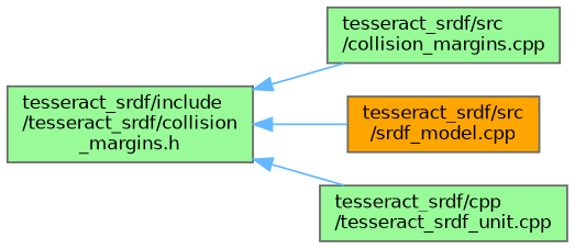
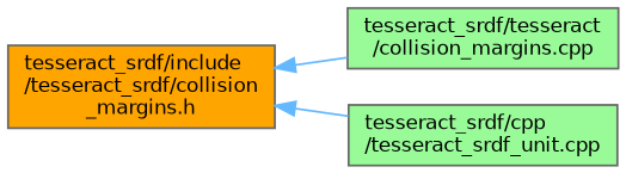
  digraph {
    rankdir=LR
    node [color=grey40 fillcolor=orange fontname=Helvetica fontsize=10 shape=box style=filled]
    edge [color=steelblue1 dir=back fontname=Helvetica fontsize=10 labelfontname=Helvetica labelfontsize=10 style=solid]
-   n1 [color=gray40 fillcolor=palegreen fontcolor=black height=0.2 label="tesseract_srdf/include\l/tesseract_srdf/collision\l_margins.h" width=0.4]
-   n2 [fillcolor=palegreen height=0.2 label="tesseract_srdf/src\l/collision_margins.cpp" width=0.4]
-   n3 [height=0.2 label="tesseract_srdf/src\l/srdf_model.cpp" width=0.4]
+   n1 [color=gray40 fontcolor=black height=0.2 label="tesseract_srdf/include\l/tesseract_srdf/collision\l_margins.h" width=0.4]
+   n2 [fillcolor=palegreen height=0.2 label="tesseract_srdf/tesseract\l/collision_margins.cpp" width=0.4]
    n4 [fillcolor=palegreen height=0.2 label="tesseract_srdf/cpp\l/tesseract_srdf_unit.cpp" width=0.4]
    n1 -> n2
-   n1 -> n3
    n1 -> n4
  }
